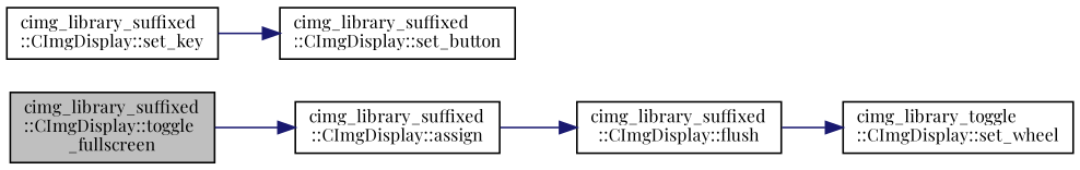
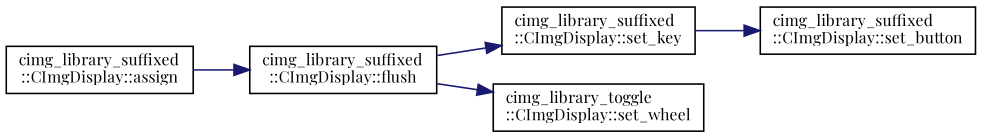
  digraph {
    fontname="Playfair Display"
    rankdir=LR
    node [color=black fillcolor=white fontname="Playfair Display" fontsize=10 shape=record style=filled]
    edge [color=midnightblue fontname="Playfair Display" fontsize=10 labelfontname=Helvetica labelfontsize=10 style=solid]
-   n1 [fillcolor=grey75 fontcolor=black height=0.2 label="cimg_library_suffixed\l::CImgDisplay::toggle\l_fullscreen" width=0.4]
    n2 [height=0.2 label="cimg_library_suffixed\l::CImgDisplay::assign" width=0.4]
    n3 [height=0.2 label="cimg_library_suffixed\l::CImgDisplay::flush" width=0.4]
    n4 [height=0.2 label="cimg_library_suffixed\l::CImgDisplay::set_key" width=0.4]
    n5 [height=0.2 label="cimg_library_toggle\l::CImgDisplay::set_wheel" width=0.4]
    n6 [height=0.2 label="cimg_library_suffixed\l::CImgDisplay::set_button" width=0.4]
-   n1 -> n2
    n2 -> n3
+   n3 -> n4
    n3 -> n5
    n4 -> n6
  }
